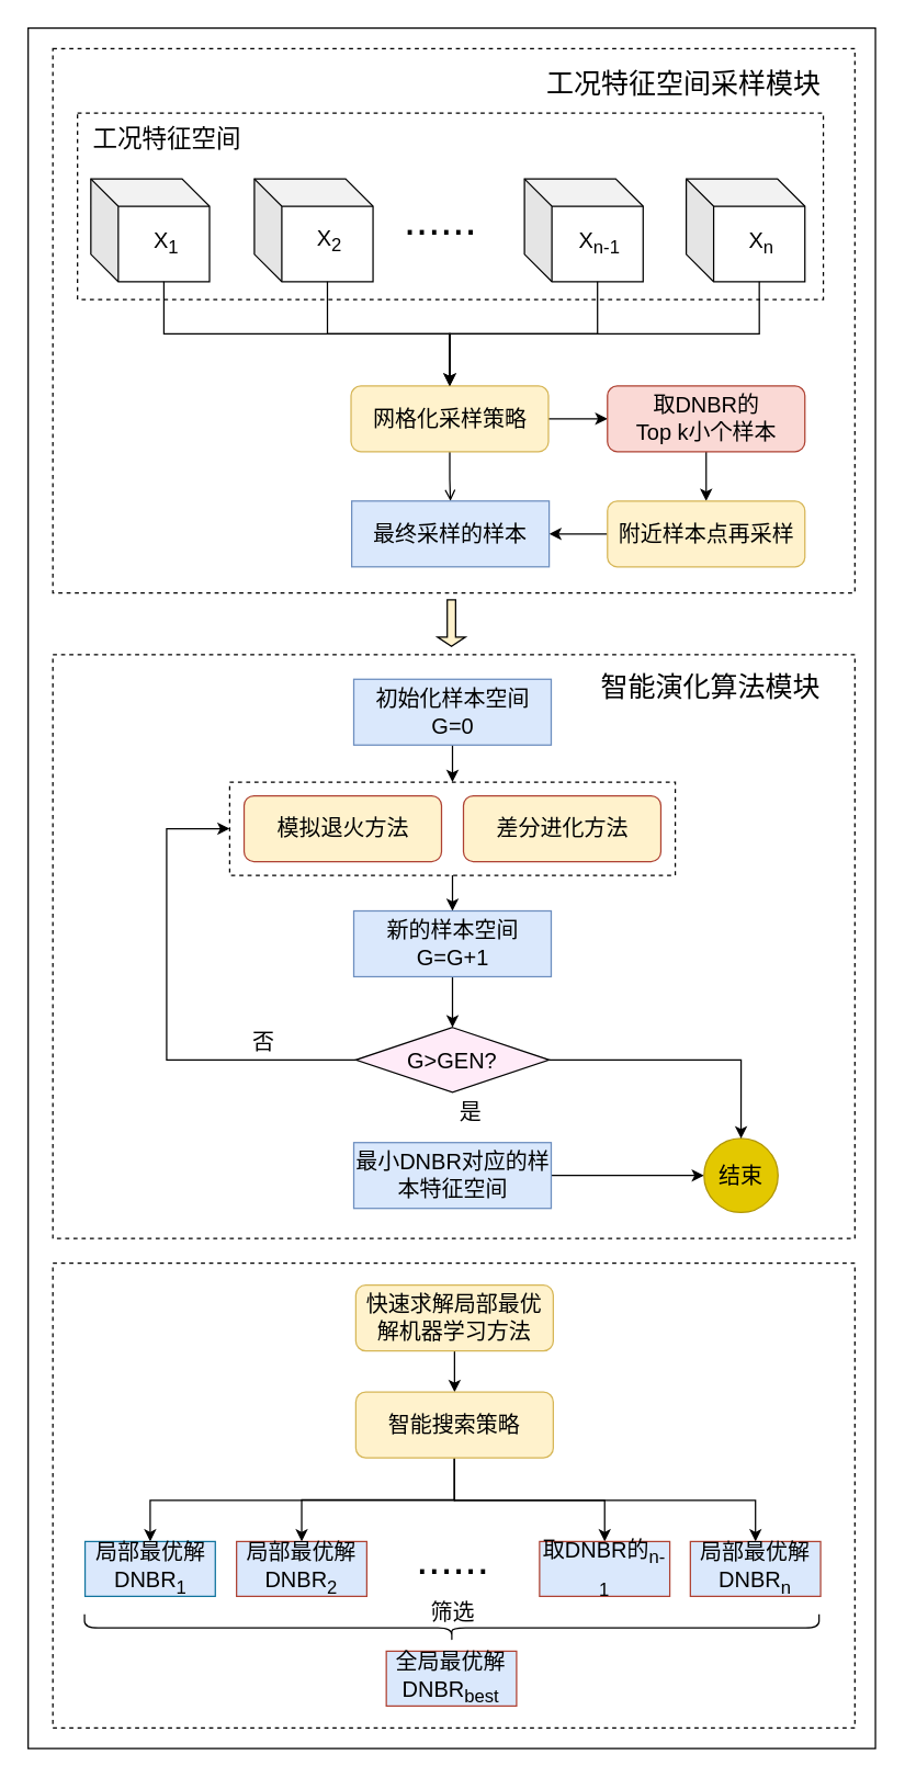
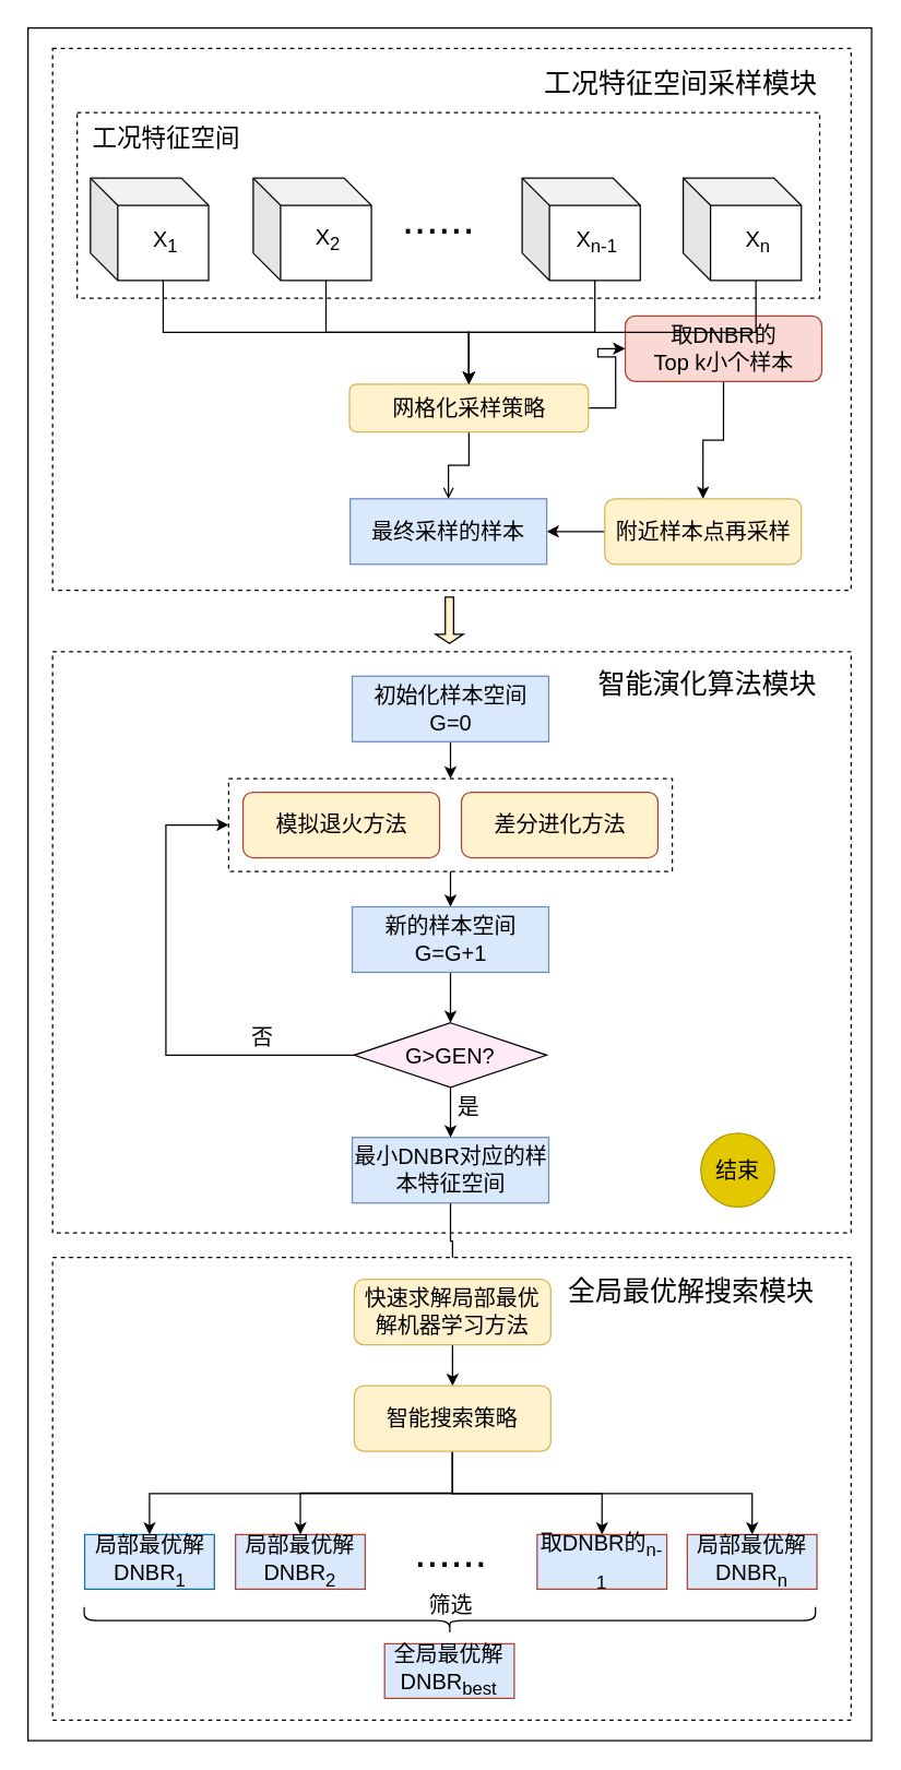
  <mxCell id="0" />
  <mxCell id="1" parent="0" />
  <mxCell id="2" value="" style="rounded=0;whiteSpace=wrap;html=1;" vertex="1" parent="1"><mxGeometry x="20" y="20" width="618" height="1255" as="geometry" /></mxCell>
  <mxCell id="3" value="" style="rounded=0;whiteSpace=wrap;html=1;fontSize=16;dashed=1;" vertex="1" parent="1"><mxGeometry x="38" y="477" width="585" height="426" as="geometry" /></mxCell>
  <mxCell id="4" value="" style="rounded=0;whiteSpace=wrap;html=1;fontSize=16;dashed=1;" vertex="1" parent="1"><mxGeometry x="38" y="35" width="585" height="397" as="geometry" /></mxCell>
  <mxCell id="5" value="" style="rounded=0;whiteSpace=wrap;html=1;fontSize=16;dashed=1;" vertex="1" parent="1"><mxGeometry x="56" y="82" width="544" height="136" as="geometry" /></mxCell>
  <mxCell id="6" value="&lt;font style=&quot;font-size: 18px&quot;&gt;工况特征空间&lt;/font&gt;" style="text;html=1;strokeColor=none;fillColor=none;align=center;verticalAlign=middle;whiteSpace=wrap;rounded=0;" vertex="1" parent="1"><mxGeometry x="65.73" y="90" width="111" height="22" as="geometry" /></mxCell>
  <mxCell id="7" value="&lt;font style=&quot;font-size: 32px&quot;&gt;......&lt;/font&gt;" style="text;html=1;strokeColor=none;fillColor=none;align=center;verticalAlign=middle;whiteSpace=wrap;rounded=0;fontSize=16;" vertex="1" parent="1"><mxGeometry x="301" y="150" width="40" height="20" as="geometry" /></mxCell>
  <mxCell id="8" value="" style="group" vertex="1" connectable="0" parent="1"><mxGeometry x="65.73" y="130" width="86.54" height="75" as="geometry" /></mxCell>
  <mxCell id="9" value="" style="shape=cube;whiteSpace=wrap;html=1;boundedLbl=1;backgroundOutline=1;darkOpacity=0.05;darkOpacity2=0.1;" vertex="1" parent="8"><mxGeometry width="86.54" height="75" as="geometry" /></mxCell>
  <mxCell id="10" value="X&lt;sub&gt;1&lt;/sub&gt;" style="text;html=1;strokeColor=none;fillColor=none;align=center;verticalAlign=middle;whiteSpace=wrap;rounded=0;fontSize=16;" vertex="1" parent="8"><mxGeometry x="35.27" y="37" width="40" height="20" as="geometry" /></mxCell>
  <mxCell id="11" value="" style="group" vertex="1" connectable="0" parent="1"><mxGeometry x="185" y="128" width="86.54" height="77" as="geometry" /></mxCell>
  <mxCell id="12" value="" style="shape=cube;whiteSpace=wrap;html=1;boundedLbl=1;backgroundOutline=1;darkOpacity=0.05;darkOpacity2=0.1;" vertex="1" parent="11"><mxGeometry y="2" width="86.54" height="75" as="geometry" /></mxCell>
  <mxCell id="13" value="X&lt;sub&gt;2&lt;/sub&gt;" style="text;html=1;strokeColor=none;fillColor=none;align=center;verticalAlign=middle;whiteSpace=wrap;rounded=0;fontSize=16;" vertex="1" parent="11"><mxGeometry x="35.27" y="37" width="40" height="20" as="geometry" /></mxCell>
  <mxCell id="14" value="" style="group" vertex="1" connectable="0" parent="1"><mxGeometry x="382" y="130" width="86.54" height="75" as="geometry" /></mxCell>
  <mxCell id="15" value="" style="shape=cube;whiteSpace=wrap;html=1;boundedLbl=1;backgroundOutline=1;darkOpacity=0.05;darkOpacity2=0.1;" vertex="1" parent="14"><mxGeometry width="86.54" height="75" as="geometry" /></mxCell>
  <mxCell id="16" value="X&lt;sub&gt;n-1&lt;/sub&gt;" style="text;html=1;strokeColor=none;fillColor=none;align=center;verticalAlign=middle;whiteSpace=wrap;rounded=0;fontSize=16;" vertex="1" parent="14"><mxGeometry x="35.27" y="37" width="40" height="20" as="geometry" /></mxCell>
  <mxCell id="17" value="" style="group" vertex="1" connectable="0" parent="1"><mxGeometry x="500" y="130" width="86.54" height="75" as="geometry" /></mxCell>
  <mxCell id="18" value="" style="shape=cube;whiteSpace=wrap;html=1;boundedLbl=1;backgroundOutline=1;darkOpacity=0.05;darkOpacity2=0.1;" vertex="1" parent="17"><mxGeometry width="86.54" height="75" as="geometry" /></mxCell>
  <mxCell id="19" value="X&lt;sub&gt;n&lt;/sub&gt;" style="text;html=1;strokeColor=none;fillColor=none;align=center;verticalAlign=middle;whiteSpace=wrap;rounded=0;fontSize=16;" vertex="1" parent="17"><mxGeometry x="35.27" y="37" width="40" height="20" as="geometry" /></mxCell>
  <mxCell id="20" style="edgeStyle=orthogonalEdgeStyle;rounded=0;orthogonalLoop=1;jettySize=auto;html=1;exitX=1;exitY=0.5;exitDx=0;exitDy=0;entryX=0;entryY=0.5;entryDx=0;entryDy=0;fontSize=16;" edge="1" parent="1" source="22" target="24"><mxGeometry relative="1" as="geometry" /></mxCell>
  <mxCell id="21" style="edgeStyle=orthogonalEdgeStyle;rounded=0;orthogonalLoop=1;jettySize=auto;html=1;exitX=0.5;exitY=1;exitDx=0;exitDy=0;fontSize=16;endArrow=open;" edge="1" parent="1" source="22" target="31"><mxGeometry relative="1" as="geometry" /></mxCell>
- <mxCell id="22" value="网格化采样策略" style="rounded=1;whiteSpace=wrap;html=1;fontSize=16;fillColor=#FFF2CC;strokeColor=#d6b656;" vertex="1" parent="1"><mxGeometry x="255.5" y="281" width="144" height="48" as="geometry" /></mxCell>
+ <mxCell id="22" value="网格化采样策略" style="rounded=1;whiteSpace=wrap;html=1;fontSize=16;fillColor=#FFF2CC;strokeColor=#d6b656;" vertex="1" parent="1"><mxGeometry x="255.5" y="281" width="175" height="35" as="geometry" /></mxCell>
  <mxCell id="23" style="edgeStyle=orthogonalEdgeStyle;rounded=0;orthogonalLoop=1;jettySize=auto;html=1;exitX=0.5;exitY=1;exitDx=0;exitDy=0;entryX=0.5;entryY=0;entryDx=0;entryDy=0;fontSize=16;" edge="1" parent="1" source="24" target="30"><mxGeometry relative="1" as="geometry" /></mxCell>
- <mxCell id="24" value="&lt;div&gt;取DNBR的&lt;/div&gt;&lt;div&gt;Top k小个样本&lt;/div&gt;" style="rounded=1;whiteSpace=wrap;html=1;fontSize=16;fillColor=#fad9d5;strokeColor=#ae4132;" vertex="1" parent="1"><mxGeometry x="442.54" y="281" width="144" height="48" as="geometry" /></mxCell>
+ <mxCell id="24" value="&lt;div&gt;取DNBR的&lt;/div&gt;&lt;div&gt;Top k小个样本&lt;/div&gt;" style="rounded=1;whiteSpace=wrap;html=1;fontSize=16;fillColor=#fad9d5;strokeColor=#ae4132;" vertex="1" parent="1"><mxGeometry x="457.54" y="231" width="144" height="48" as="geometry" /></mxCell>
  <mxCell id="25" style="edgeStyle=orthogonalEdgeStyle;rounded=0;orthogonalLoop=1;jettySize=auto;html=1;exitX=0;exitY=0;exitDx=53.27;exitDy=75;exitPerimeter=0;entryX=0.5;entryY=0;entryDx=0;entryDy=0;fontSize=16;" edge="1" parent="1" source="9" target="22"><mxGeometry relative="1" as="geometry" /></mxCell>
  <mxCell id="26" style="edgeStyle=orthogonalEdgeStyle;rounded=0;orthogonalLoop=1;jettySize=auto;html=1;exitX=0;exitY=0;exitDx=53.27;exitDy=75;exitPerimeter=0;entryX=0.5;entryY=0;entryDx=0;entryDy=0;fontSize=16;" edge="1" parent="1" source="12" target="22"><mxGeometry relative="1" as="geometry" /></mxCell>
  <mxCell id="27" style="edgeStyle=orthogonalEdgeStyle;rounded=0;orthogonalLoop=1;jettySize=auto;html=1;exitX=0;exitY=0;exitDx=53.27;exitDy=75;exitPerimeter=0;entryX=0.5;entryY=0;entryDx=0;entryDy=0;fontSize=16;" edge="1" parent="1" source="15" target="22"><mxGeometry relative="1" as="geometry" /></mxCell>
  <mxCell id="28" style="edgeStyle=orthogonalEdgeStyle;rounded=0;orthogonalLoop=1;jettySize=auto;html=1;exitX=0;exitY=0;exitDx=53.27;exitDy=75;exitPerimeter=0;entryX=0.5;entryY=0;entryDx=0;entryDy=0;fontSize=16;" edge="1" parent="1" source="18" target="22"><mxGeometry relative="1" as="geometry" /></mxCell>
  <mxCell id="29" style="edgeStyle=orthogonalEdgeStyle;rounded=0;orthogonalLoop=1;jettySize=auto;html=1;exitX=0;exitY=0.5;exitDx=0;exitDy=0;fontSize=16;" edge="1" parent="1" source="30" target="31"><mxGeometry relative="1" as="geometry" /></mxCell>
  <mxCell id="30" value="附近样本点再采样" style="rounded=1;whiteSpace=wrap;html=1;fontSize=16;fillColor=#fff2cc;strokeColor=#d6b656;" vertex="1" parent="1"><mxGeometry x="442.54" y="365" width="144" height="48" as="geometry" /></mxCell>
  <mxCell id="31" value="&lt;div&gt;最终采样的样本&lt;/div&gt;" style="rounded=0;whiteSpace=wrap;html=1;fontSize=16;fillColor=#dae8fc;strokeColor=#6c8ebf;" vertex="1" parent="1"><mxGeometry x="256" y="365" width="144" height="48" as="geometry" /></mxCell>
  <mxCell id="32" style="edgeStyle=orthogonalEdgeStyle;rounded=0;orthogonalLoop=1;jettySize=auto;html=1;" edge="1" parent="1" source="44" target="41"><mxGeometry relative="1" as="geometry" /></mxCell>
  <mxCell id="33" value="" style="shape=singleArrow;direction=south;whiteSpace=wrap;html=1;fontSize=16;fillColor=#FFF2CC;" vertex="1" parent="1"><mxGeometry x="318.53" y="437" width="20.4" height="34" as="geometry" /></mxCell>
  <mxCell id="34" value="&lt;font style=&quot;font-size: 20px&quot;&gt;工况特征空间采样模块&lt;/font&gt;" style="text;html=1;strokeColor=none;fillColor=none;align=center;verticalAlign=middle;whiteSpace=wrap;rounded=0;fontSize=20;" vertex="1" parent="1"><mxGeometry x="397" y="35" width="203" height="49" as="geometry" /></mxCell>
  <mxCell id="35" value="&lt;font style=&quot;font-size: 20px&quot;&gt;智能演化算法模块&lt;/font&gt;" style="text;html=1;strokeColor=none;fillColor=none;align=center;verticalAlign=middle;whiteSpace=wrap;rounded=0;fontSize=20;" vertex="1" parent="1"><mxGeometry x="436" y="477" width="164" height="46" as="geometry" /></mxCell>
- <mxCell id="36" style="edgeStyle=orthogonalEdgeStyle;rounded=0;orthogonalLoop=1;jettySize=auto;html=1;fontSize=16;" edge="1" parent="1" source="37" target="38"><mxGeometry relative="1" as="geometry" /></mxCell>
+ <mxCell id="36" style="edgeStyle=orthogonalEdgeStyle;rounded=0;orthogonalLoop=1;jettySize=auto;html=1;fontSize=16;" edge="1" parent="1" source="37" target="55"><mxGeometry relative="1" as="geometry" /></mxCell>
  <mxCell id="37" value="最小DNBR对应的样本特征空间" style="rounded=0;whiteSpace=wrap;html=1;fontSize=16;fillColor=#DAE8FC;strokeColor=#6c8ebf;" vertex="1" parent="1"><mxGeometry x="257.5" y="833" width="144" height="48" as="geometry" /></mxCell>
  <mxCell id="38" value="&lt;font style=&quot;font-size: 16px;&quot;&gt;结束&lt;/font&gt;" style="ellipse;whiteSpace=wrap;html=1;aspect=fixed;fontSize=16;fillColor=#e3c800;fontColor=#000000;strokeColor=#B09500;" vertex="1" parent="1"><mxGeometry x="512.96" y="830" width="54" height="54" as="geometry" /></mxCell>
- <mxCell id="39" style="edgeStyle=orthogonalEdgeStyle;rounded=0;orthogonalLoop=1;jettySize=auto;html=1;" edge="1" parent="1" source="41" target="38"><mxGeometry relative="1" as="geometry" /></mxCell>
+ <mxCell id="39" style="edgeStyle=orthogonalEdgeStyle;rounded=0;orthogonalLoop=1;jettySize=auto;html=1;" edge="1" parent="1" source="41" target="37"><mxGeometry relative="1" as="geometry" /></mxCell>
  <mxCell id="40" style="edgeStyle=orthogonalEdgeStyle;rounded=0;orthogonalLoop=1;jettySize=auto;html=1;entryX=0;entryY=0.5;entryDx=0;entryDy=0;fontSize=16;" edge="1" parent="1" source="41" target="49"><mxGeometry relative="1" as="geometry"><Array as="points"><mxPoint x="121" y="773" /><mxPoint x="121" y="604" /></Array></mxGeometry></mxCell>
  <mxCell id="41" value="G&amp;gt;GEN?" style="rhombus;whiteSpace=wrap;html=1;fontSize=16;fillColor=#FFEBF8;" vertex="1" parent="1"><mxGeometry x="259" y="749" width="141" height="47.34" as="geometry" /></mxCell>
  <mxCell id="42" value="&lt;font style=&quot;font-size: 16px&quot;&gt;是&lt;/font&gt;" style="text;html=1;strokeColor=none;fillColor=none;align=center;verticalAlign=middle;whiteSpace=wrap;rounded=0;" vertex="1" parent="1"><mxGeometry x="313" y="796" width="60" height="30" as="geometry" /></mxCell>
  <mxCell id="43" style="edgeStyle=orthogonalEdgeStyle;rounded=0;orthogonalLoop=1;jettySize=auto;html=1;fontSize=16;" edge="1" parent="1" source="49" target="44"><mxGeometry relative="1" as="geometry" /></mxCell>
  <mxCell id="44" value="&lt;div&gt;新的样本空间&lt;/div&gt;&lt;div&gt;G=G+1&lt;br&gt;&lt;/div&gt;" style="rounded=0;whiteSpace=wrap;html=1;fontSize=16;fillColor=#dae8fc;strokeColor=#6c8ebf;" vertex="1" parent="1"><mxGeometry x="257.5" y="664" width="144" height="48" as="geometry" /></mxCell>
  <mxCell id="45" style="edgeStyle=orthogonalEdgeStyle;rounded=0;orthogonalLoop=1;jettySize=auto;html=1;fontSize=16;" edge="1" parent="1" source="46" target="49"><mxGeometry relative="1" as="geometry" /></mxCell>
  <mxCell id="46" value="&lt;div&gt;初始化样本空间G=0&lt;/div&gt;" style="rounded=0;whiteSpace=wrap;html=1;fontSize=16;fillColor=#dae8fc;strokeColor=#6c8ebf;" vertex="1" parent="1"><mxGeometry x="257.5" y="495" width="144" height="48" as="geometry" /></mxCell>
  <mxCell id="47" value="&lt;font style=&quot;font-size: 16px&quot;&gt;否&lt;/font&gt;" style="text;html=1;strokeColor=none;fillColor=none;align=center;verticalAlign=middle;whiteSpace=wrap;rounded=0;" vertex="1" parent="1"><mxGeometry x="162" y="745" width="60" height="30" as="geometry" /></mxCell>
  <mxCell id="48" value="" style="group" vertex="1" connectable="0" parent="1"><mxGeometry x="167" y="570" width="325" height="68" as="geometry" /></mxCell>
  <mxCell id="49" value="" style="rounded=0;whiteSpace=wrap;html=1;fontSize=16;dashed=1;" vertex="1" parent="48"><mxGeometry width="325" height="68" as="geometry" /></mxCell>
  <mxCell id="50" value="差分进化方法" style="rounded=1;whiteSpace=wrap;html=1;fontSize=16;fillColor=#FFF2CC;strokeColor=#ae4132;" vertex="1" parent="48"><mxGeometry x="170.5" y="10" width="144" height="48" as="geometry" /></mxCell>
  <mxCell id="51" value="模拟退火方法" style="rounded=1;whiteSpace=wrap;html=1;fontSize=16;fillColor=#FFF2CC;strokeColor=#ae4132;" vertex="1" parent="48"><mxGeometry x="10.5" y="10" width="144" height="48" as="geometry" /></mxCell>
  <mxCell id="52" value="" style="rounded=0;whiteSpace=wrap;html=1;fontSize=16;dashed=1;" vertex="1" parent="1"><mxGeometry x="38" y="921" width="585" height="339" as="geometry" /></mxCell>
+ <mxCell id="53" value="&lt;font style=&quot;font-size: 20px&quot;&gt;全局最优解搜索模块&lt;/font&gt;" style="text;html=1;strokeColor=none;fillColor=none;align=center;verticalAlign=middle;whiteSpace=wrap;rounded=0;fontSize=20;" vertex="1" parent="1"><mxGeometry x="412" y="921" width="188" height="48" as="geometry" /></mxCell>
  <mxCell id="54" style="edgeStyle=orthogonalEdgeStyle;rounded=0;orthogonalLoop=1;jettySize=auto;html=1;fontSize=16;" edge="1" parent="1" source="55" target="60"><mxGeometry relative="1" as="geometry" /></mxCell>
  <mxCell id="55" value="快速求解局部最优解机器学习方法" style="rounded=1;whiteSpace=wrap;html=1;fontSize=16;fillColor=#fff2cc;strokeColor=#d6b656;" vertex="1" parent="1"><mxGeometry x="259" y="937" width="144" height="48" as="geometry" /></mxCell>
  <mxCell id="56" style="edgeStyle=orthogonalEdgeStyle;rounded=0;orthogonalLoop=1;jettySize=auto;html=1;entryX=0.5;entryY=0;entryDx=0;entryDy=0;fontSize=32;" edge="1" parent="1" source="60" target="61"><mxGeometry relative="1" as="geometry"><Array as="points"><mxPoint x="331" y="1094" /><mxPoint x="109" y="1094" /></Array></mxGeometry></mxCell>
  <mxCell id="57" style="edgeStyle=orthogonalEdgeStyle;rounded=0;orthogonalLoop=1;jettySize=auto;html=1;entryX=0.5;entryY=0;entryDx=0;entryDy=0;fontSize=32;" edge="1" parent="1" source="60" target="63"><mxGeometry relative="1" as="geometry" /></mxCell>
  <mxCell id="58" style="edgeStyle=orthogonalEdgeStyle;rounded=0;orthogonalLoop=1;jettySize=auto;html=1;entryX=0.5;entryY=0;entryDx=0;entryDy=0;fontSize=32;" edge="1" parent="1" source="60" target="64"><mxGeometry relative="1" as="geometry"><Array as="points"><mxPoint x="331" y="1094" /><mxPoint x="441" y="1094" /></Array></mxGeometry></mxCell>
  <mxCell id="59" style="edgeStyle=orthogonalEdgeStyle;rounded=0;orthogonalLoop=1;jettySize=auto;html=1;entryX=0.5;entryY=0;entryDx=0;entryDy=0;fontSize=32;" edge="1" parent="1" source="60" target="62"><mxGeometry relative="1" as="geometry"><Array as="points"><mxPoint x="331" y="1094" /><mxPoint x="551" y="1094" /></Array></mxGeometry></mxCell>
  <mxCell id="60" value="智能搜索策略" style="rounded=1;whiteSpace=wrap;html=1;fontSize=16;fillColor=#fff2cc;strokeColor=#d6b656;" vertex="1" parent="1"><mxGeometry x="259" y="1015" width="144" height="48" as="geometry" /></mxCell>
  <mxCell id="61" value="局部最优解DNBR&lt;sub&gt;1&lt;/sub&gt;" style="rounded=0;whiteSpace=wrap;html=1;fontSize=16;fillColor=#DAE8FC;strokeColor=#10739e;" vertex="1" parent="1"><mxGeometry x="61.5" y="1124" width="95" height="40" as="geometry" /></mxCell>
  <mxCell id="62" value="局部最优解DNBR&lt;sub&gt;n&lt;/sub&gt;" style="rounded=0;whiteSpace=wrap;html=1;fontSize=16;fillColor=#DAE8FC;strokeColor=#ae4132;" vertex="1" parent="1"><mxGeometry x="503" y="1124" width="95" height="40" as="geometry" /></mxCell>
  <mxCell id="63" value="局部最优解DNBR&lt;sub&gt;2&lt;/sub&gt;" style="rounded=0;whiteSpace=wrap;html=1;fontSize=16;fillColor=#DAE8FC;strokeColor=#ae4132;" vertex="1" parent="1"><mxGeometry x="172" y="1124" width="95" height="40" as="geometry" /></mxCell>
  <mxCell id="64" value="取DNBR的&lt;sub&gt;n-1&lt;/sub&gt;" style="rounded=0;whiteSpace=wrap;html=1;fontSize=16;fillColor=#DAE8FC;strokeColor=#ae4132;" vertex="1" parent="1"><mxGeometry x="393" y="1124" width="95" height="40" as="geometry" /></mxCell>
  <mxCell id="65" value="&lt;font style=&quot;font-size: 32px&quot;&gt;......&lt;/font&gt;" style="text;html=1;strokeColor=none;fillColor=none;align=center;verticalAlign=middle;whiteSpace=wrap;rounded=0;fontSize=16;" vertex="1" parent="1"><mxGeometry x="310" y="1127" width="40" height="20" as="geometry" /></mxCell>
  <mxCell id="66" value="" style="shape=curlyBracket;whiteSpace=wrap;html=1;rounded=1;fontSize=32;direction=north;size=0.5;" vertex="1" parent="1"><mxGeometry x="61.11" y="1177" width="535.77" height="20" as="geometry" /></mxCell>
  <mxCell id="67" value="全局最优解DNBR&lt;sub&gt;best&lt;/sub&gt;" style="rounded=0;whiteSpace=wrap;html=1;fontSize=16;fillColor=#DAE8FC;strokeColor=#ae4132;" vertex="1" parent="1"><mxGeometry x="281.23" y="1204" width="95" height="40" as="geometry" /></mxCell>
  <mxCell id="68" value="&lt;font style=&quot;font-size: 16px&quot;&gt;筛选&lt;/font&gt;" style="text;html=1;strokeColor=none;fillColor=none;align=center;verticalAlign=middle;whiteSpace=wrap;rounded=0;" vertex="1" parent="1"><mxGeometry x="300" y="1159" width="60" height="34" as="geometry" /></mxCell>
